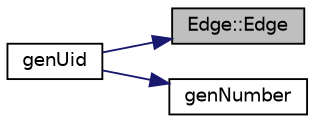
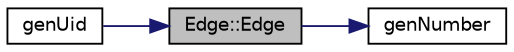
  digraph {
    rankdir=LR
    node [color=black fillcolor=white fontname=Helvetica fontsize=10 shape=record style=filled]
    edge [color=midnightblue fontname=Helvetica fontsize=10 labelfontname=Helvetica labelfontsize=10 style=solid]
    n1 [fillcolor=grey75 fontcolor=black height=0.2 label="Edge::Edge" width=0.4]
    n2 [height=0.2 label=genUid width=0.4]
    n3 [height=0.2 label=genNumber width=0.4]
    n2 -> n1
-   n2 -> n3
+   n1 -> n3
  }
